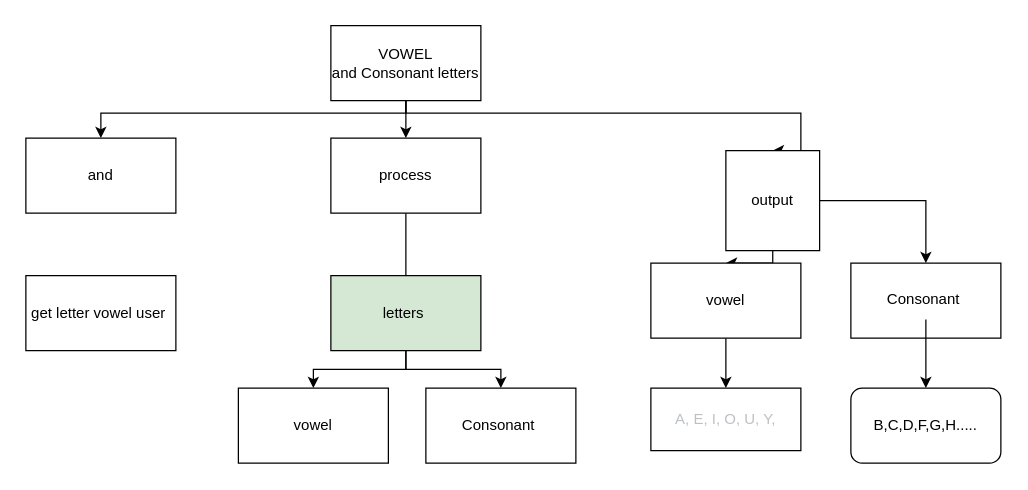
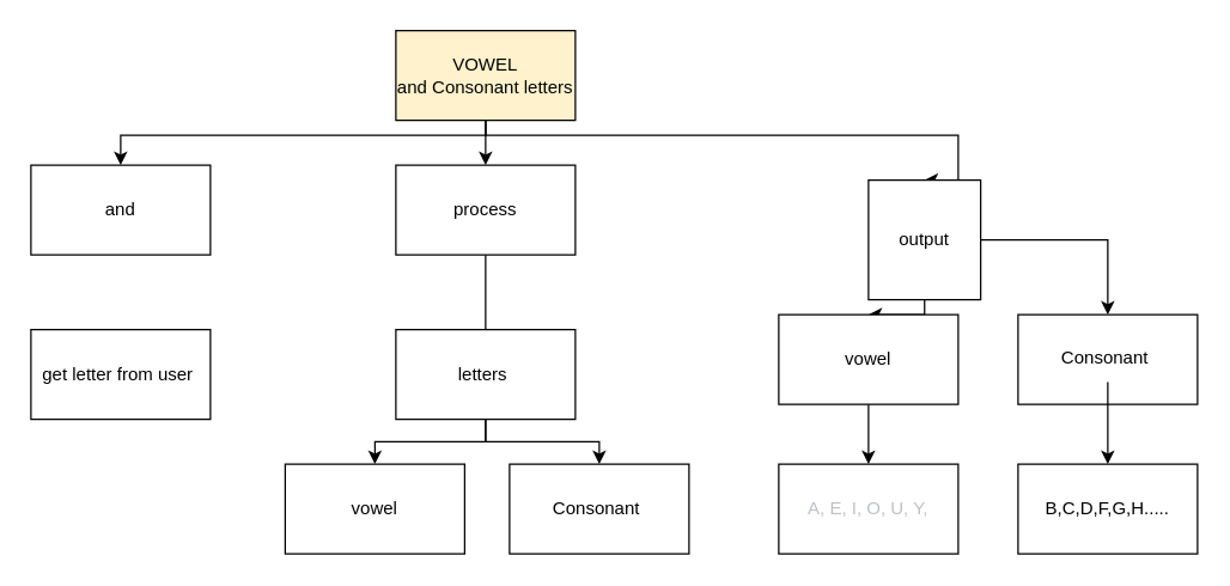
  <mxCell id="0" />
  <mxCell id="1" parent="0" />
  <mxCell id="2" style="edgeStyle=orthogonalEdgeStyle;html=1;entryX=0.5;entryY=0;entryDx=0;entryDy=0;rounded=0;" edge="1" parent="1" source="5" target="6"><mxGeometry relative="1" as="geometry"><Array as="points"><mxPoint x="324" y="90" /><mxPoint x="80" y="90" /></Array></mxGeometry></mxCell>
  <mxCell id="3" style="edgeStyle=orthogonalEdgeStyle;rounded=0;html=1;" edge="1" parent="1" source="5" target="8"><mxGeometry relative="1" as="geometry" /></mxCell>
  <mxCell id="4" style="edgeStyle=orthogonalEdgeStyle;rounded=0;html=1;entryX=0.5;entryY=0;entryDx=0;entryDy=0;" edge="1" parent="1" source="5" target="11"><mxGeometry relative="1" as="geometry"><Array as="points"><mxPoint x="324" y="90" /><mxPoint x="640" y="90" /></Array></mxGeometry></mxCell>
- <mxCell id="5" value="VOWEL and&amp;nbsp;Consonant letters" style="rounded=0;whiteSpace=wrap;html=1;" vertex="1" parent="1"><mxGeometry x="264" y="20" width="120" height="60" as="geometry" /></mxCell>
+ <mxCell id="5" value="VOWEL and&amp;nbsp;Consonant letters" style="rounded=0;whiteSpace=wrap;html=1;fillColor=#fff2cc;" vertex="1" parent="1"><mxGeometry x="264" y="20" width="120" height="60" as="geometry" /></mxCell>
  <mxCell id="6" value="and" style="rounded=0;whiteSpace=wrap;html=1;" vertex="1" parent="1"><mxGeometry x="20" y="110" width="120" height="60" as="geometry" /></mxCell>
  <mxCell id="7" style="edgeStyle=orthogonalEdgeStyle;rounded=0;html=1;endArrow=none;" edge="1" parent="1" source="8" target="15"><mxGeometry relative="1" as="geometry" /></mxCell>
  <mxCell id="8" value="process" style="rounded=0;whiteSpace=wrap;html=1;" vertex="1" parent="1"><mxGeometry x="264" y="110" width="120" height="60" as="geometry" /></mxCell>
  <mxCell id="9" style="edgeStyle=orthogonalEdgeStyle;rounded=0;html=1;" edge="1" parent="1" source="11" target="19"><mxGeometry relative="1" as="geometry" /></mxCell>
  <mxCell id="10" style="edgeStyle=orthogonalEdgeStyle;rounded=0;html=1;entryX=0.5;entryY=0;entryDx=0;entryDy=0;entryPerimeter=0;" edge="1" parent="1" source="11" target="20"><mxGeometry relative="1" as="geometry" /></mxCell>
  <mxCell id="11" value="output" style="rounded=0;whiteSpace=wrap;html=1;" vertex="1" parent="1"><mxGeometry x="580" y="120" width="75" height="80" as="geometry" /></mxCell>
- <mxCell id="12" value="get letter vowel user&amp;nbsp;" style="rounded=0;whiteSpace=wrap;html=1;" vertex="1" parent="1"><mxGeometry x="20" y="220" width="120" height="60" as="geometry" /></mxCell>
+ <mxCell id="12" value="get letter from user&amp;nbsp;" style="rounded=0;whiteSpace=wrap;html=1;" vertex="1" parent="1"><mxGeometry x="20" y="220" width="120" height="60" as="geometry" /></mxCell>
  <mxCell id="13" style="edgeStyle=orthogonalEdgeStyle;rounded=0;html=1;" edge="1" parent="1" source="15" target="16"><mxGeometry relative="1" as="geometry" /></mxCell>
  <mxCell id="14" style="edgeStyle=orthogonalEdgeStyle;rounded=0;html=1;" edge="1" parent="1" source="15" target="17"><mxGeometry relative="1" as="geometry" /></mxCell>
- <mxCell id="15" value="letters&amp;nbsp;" style="rounded=0;whiteSpace=wrap;html=1;fillColor=#d5e8d4;" vertex="1" parent="1"><mxGeometry x="264" y="220" width="120" height="60" as="geometry" /></mxCell>
+ <mxCell id="15" value="letters&amp;nbsp;" style="rounded=0;whiteSpace=wrap;html=1;" vertex="1" parent="1"><mxGeometry x="264" y="220" width="120" height="60" as="geometry" /></mxCell>
  <mxCell id="16" value="vowel" style="rounded=0;whiteSpace=wrap;html=1;" vertex="1" parent="1"><mxGeometry x="190" y="310" width="120" height="60" as="geometry" /></mxCell>
  <mxCell id="17" value="Consonant&amp;nbsp;" style="rounded=0;whiteSpace=wrap;html=1;" vertex="1" parent="1"><mxGeometry x="340" y="310" width="120" height="60" as="geometry" /></mxCell>
  <mxCell id="18" style="edgeStyle=orthogonalEdgeStyle;rounded=0;html=1;fontSize=12;" edge="1" parent="1" source="19" target="23"><mxGeometry relative="1" as="geometry" /></mxCell>
  <mxCell id="19" value="&lt;p style=&quot;line-height: 1.4&quot;&gt;vowel&lt;/p&gt;" style="rounded=0;whiteSpace=wrap;html=1;" vertex="1" parent="1"><mxGeometry x="520" y="210" width="120" height="60" as="geometry" /></mxCell>
  <mxCell id="20" value="" style="rounded=0;whiteSpace=wrap;html=1;" vertex="1" parent="1"><mxGeometry x="680" y="210" width="120" height="60" as="geometry" /></mxCell>
  <mxCell id="21" style="edgeStyle=orthogonalEdgeStyle;rounded=0;html=1;fontSize=12;" edge="1" parent="1" source="22" target="24"><mxGeometry relative="1" as="geometry" /></mxCell>
  <mxCell id="22" value="Consonant&amp;nbsp;" style="text;whiteSpace=wrap;html=1;align=center;" vertex="1" parent="1"><mxGeometry x="680" y="225" width="120" height="30" as="geometry" /></mxCell>
- <mxCell id="23" value="&lt;span style=&quot;color: rgb(189 , 193 , 198) ; font-family: &amp;#34;arial&amp;#34; , sans-serif ; text-align: left ; line-height: 1.2&quot;&gt;&lt;font style=&quot;font-size: 12px&quot;&gt;A, E, I, O, U, Y,&lt;/font&gt;&lt;/span&gt;" style="rounded=0;whiteSpace=wrap;html=1;" vertex="1" parent="1"><mxGeometry x="520" y="310" width="120" height="50" as="geometry" /></mxCell>
- <mxCell id="24" value="B,C,D,F,G,H....." style="whiteSpace=wrap;html=1;labelBackgroundColor=none;fontSize=12;rounded=1;" vertex="1" parent="1"><mxGeometry x="680" y="310" width="120" height="60" as="geometry" /></mxCell>
+ <mxCell id="23" value="&lt;span style=&quot;color: rgb(189 , 193 , 198) ; font-family: &amp;#34;arial&amp;#34; , sans-serif ; text-align: left ; line-height: 1.2&quot;&gt;&lt;font style=&quot;font-size: 12px&quot;&gt;A, E, I, O, U, Y,&lt;/font&gt;&lt;/span&gt;" style="rounded=0;whiteSpace=wrap;html=1;" vertex="1" parent="1"><mxGeometry x="520" y="310" width="120" height="60" as="geometry" /></mxCell>
+ <mxCell id="24" value="B,C,D,F,G,H....." style="rounded=0;whiteSpace=wrap;html=1;labelBackgroundColor=none;fontSize=12;" vertex="1" parent="1"><mxGeometry x="680" y="310" width="120" height="60" as="geometry" /></mxCell>
